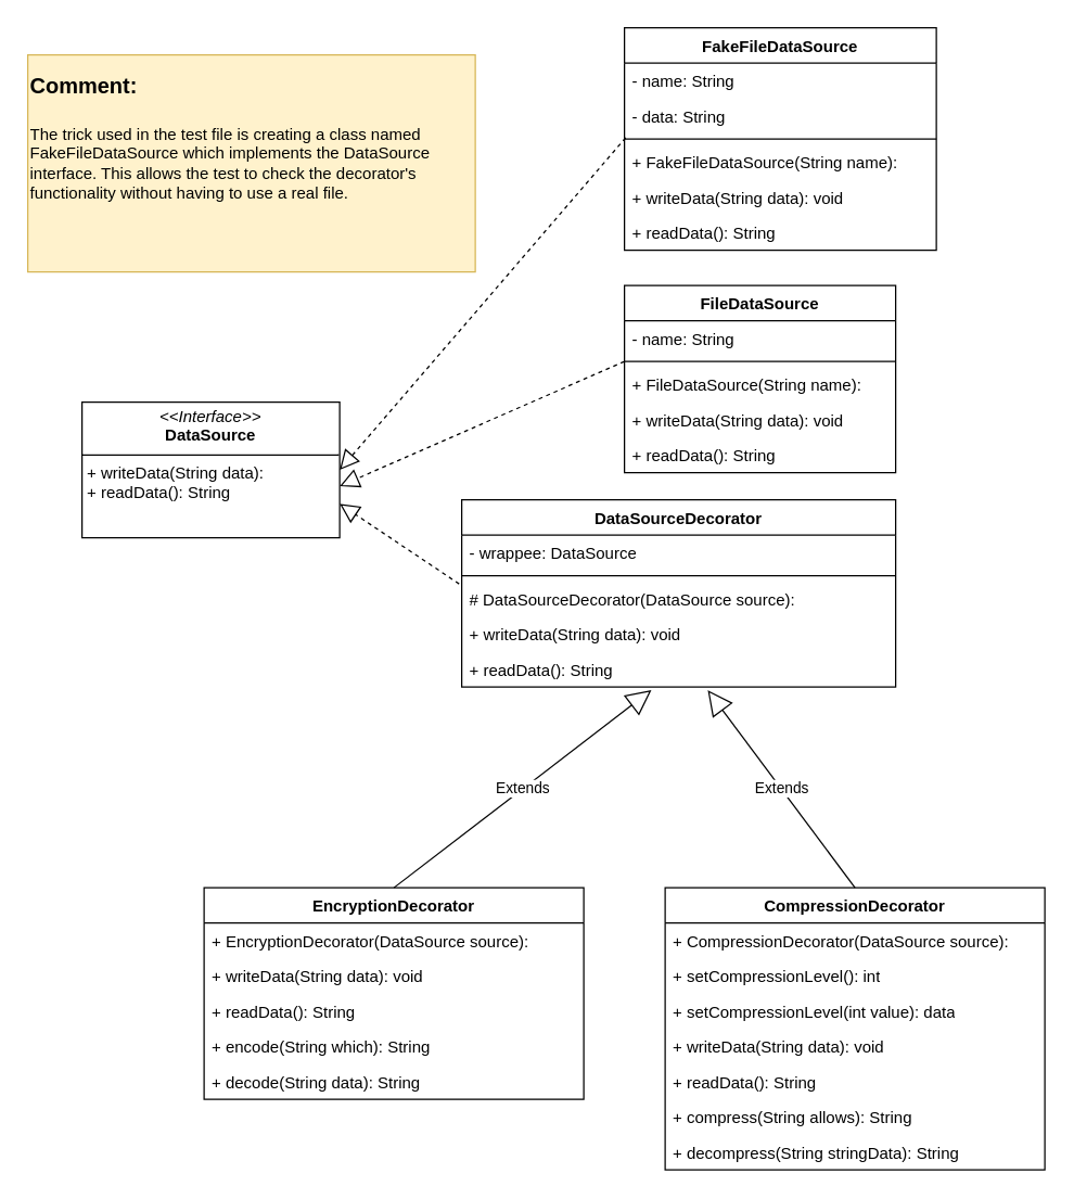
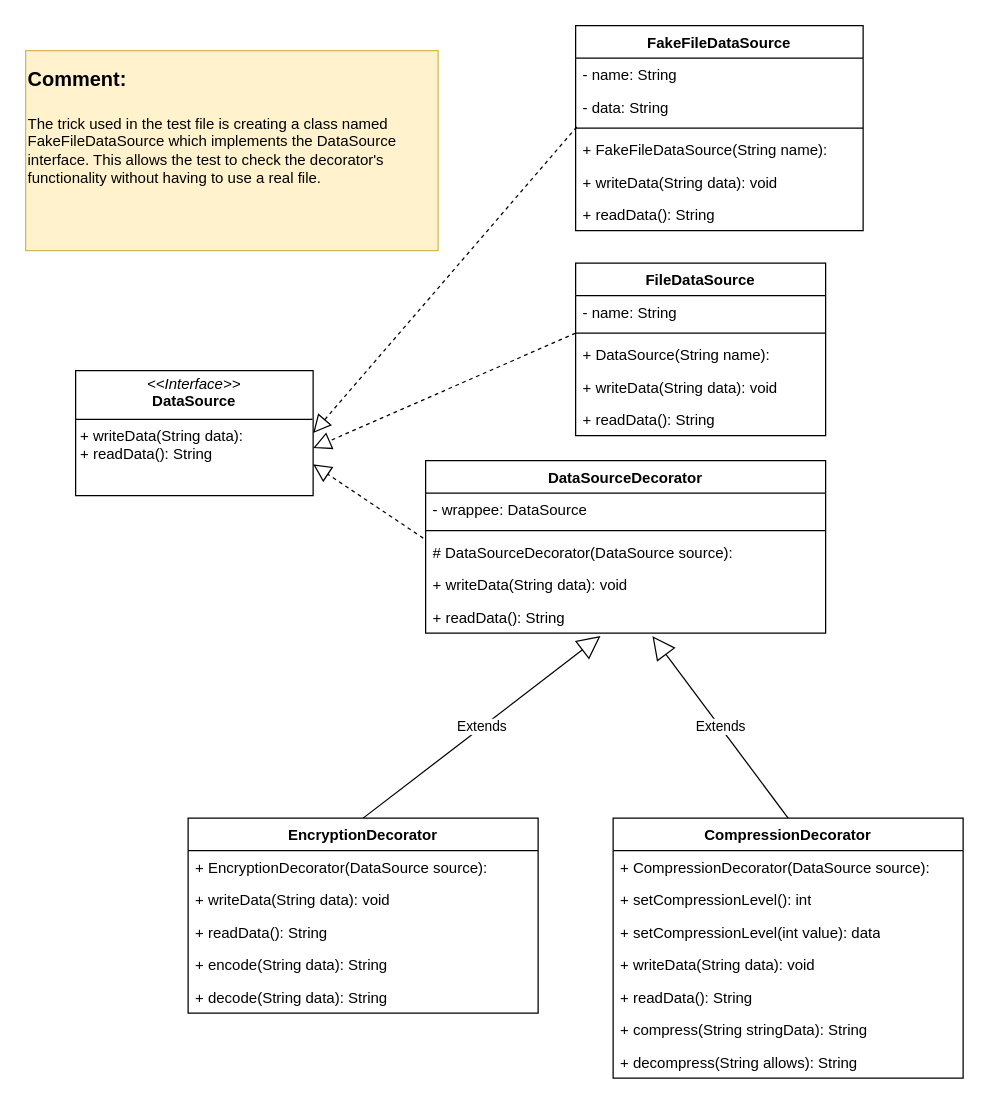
  <mxCell id="0" />
  <mxCell id="1" parent="0" />
  <mxCell id="2" value="FileDataSource" style="swimlane;fontStyle=1;align=center;verticalAlign=top;childLayout=stackLayout;horizontal=1;startSize=26;horizontalStack=0;resizeParent=1;resizeParentMax=0;resizeLast=0;collapsible=1;marginBottom=0;whiteSpace=wrap;html=1;" vertex="1" parent="1"><mxGeometry x="460" y="210" width="200" height="138" as="geometry"><mxRectangle x="470" y="330" width="120" height="30" as="alternateBounds" /></mxGeometry></mxCell>
  <mxCell id="3" value="- name: String" style="text;strokeColor=none;fillColor=none;align=left;verticalAlign=top;spacingLeft=4;spacingRight=4;overflow=hidden;rotatable=0;points=[[0,0.5],[1,0.5]];portConstraint=eastwest;whiteSpace=wrap;html=1;" vertex="1" parent="2"><mxGeometry y="26" width="200" height="26" as="geometry" /></mxCell>
  <mxCell id="4" value="" style="line;strokeWidth=1;fillColor=none;align=left;verticalAlign=middle;spacingTop=-1;spacingLeft=3;spacingRight=3;rotatable=0;labelPosition=right;points=[];portConstraint=eastwest;strokeColor=inherit;" vertex="1" parent="2"><mxGeometry y="52" width="200" height="8" as="geometry" /></mxCell>
- <mxCell id="5" value="+ FileDataSource(String name): " style="text;strokeColor=none;fillColor=none;align=left;verticalAlign=top;spacingLeft=4;spacingRight=4;overflow=hidden;rotatable=0;points=[[0,0.5],[1,0.5]];portConstraint=eastwest;whiteSpace=wrap;html=1;" vertex="1" parent="2"><mxGeometry y="60" width="200" height="26" as="geometry" /></mxCell>
+ <mxCell id="5" value="+ DataSource(String name): " style="text;strokeColor=none;fillColor=none;align=left;verticalAlign=top;spacingLeft=4;spacingRight=4;overflow=hidden;rotatable=0;points=[[0,0.5],[1,0.5]];portConstraint=eastwest;whiteSpace=wrap;html=1;" vertex="1" parent="2"><mxGeometry y="60" width="200" height="26" as="geometry" /></mxCell>
  <mxCell id="6" value="+ writeData(String data): void" style="text;strokeColor=none;fillColor=none;align=left;verticalAlign=top;spacingLeft=4;spacingRight=4;overflow=hidden;rotatable=0;points=[[0,0.5],[1,0.5]];portConstraint=eastwest;whiteSpace=wrap;html=1;" vertex="1" parent="2"><mxGeometry y="86" width="200" height="26" as="geometry" /></mxCell>
  <mxCell id="7" value="+ readData(): String" style="text;strokeColor=none;fillColor=none;align=left;verticalAlign=top;spacingLeft=4;spacingRight=4;overflow=hidden;rotatable=0;points=[[0,0.5],[1,0.5]];portConstraint=eastwest;whiteSpace=wrap;html=1;" vertex="1" parent="2"><mxGeometry y="112" width="200" height="26" as="geometry" /></mxCell>
  <mxCell id="8" value="DataSourceDecorator" style="swimlane;fontStyle=1;align=center;verticalAlign=top;childLayout=stackLayout;horizontal=1;startSize=26;horizontalStack=0;resizeParent=1;resizeParentMax=0;resizeLast=0;collapsible=1;marginBottom=0;whiteSpace=wrap;html=1;" vertex="1" parent="1"><mxGeometry x="340" y="368" width="320" height="138" as="geometry" /></mxCell>
  <mxCell id="9" value="- wrappee: DataSource" style="text;strokeColor=none;fillColor=none;align=left;verticalAlign=top;spacingLeft=4;spacingRight=4;overflow=hidden;rotatable=0;points=[[0,0.5],[1,0.5]];portConstraint=eastwest;whiteSpace=wrap;html=1;" vertex="1" parent="8"><mxGeometry y="26" width="320" height="26" as="geometry" /></mxCell>
  <mxCell id="10" value="" style="line;strokeWidth=1;fillColor=none;align=left;verticalAlign=middle;spacingTop=-1;spacingLeft=3;spacingRight=3;rotatable=0;labelPosition=right;points=[];portConstraint=eastwest;strokeColor=inherit;" vertex="1" parent="8"><mxGeometry y="52" width="320" height="8" as="geometry" /></mxCell>
  <mxCell id="11" value="# DataSourceDecorator(DataSource source): " style="text;strokeColor=none;fillColor=none;align=left;verticalAlign=top;spacingLeft=4;spacingRight=4;overflow=hidden;rotatable=0;points=[[0,0.5],[1,0.5]];portConstraint=eastwest;whiteSpace=wrap;html=1;" vertex="1" parent="8"><mxGeometry y="60" width="320" height="26" as="geometry" /></mxCell>
  <mxCell id="12" value="+ writeData(String data): void" style="text;strokeColor=none;fillColor=none;align=left;verticalAlign=top;spacingLeft=4;spacingRight=4;overflow=hidden;rotatable=0;points=[[0,0.5],[1,0.5]];portConstraint=eastwest;whiteSpace=wrap;html=1;" vertex="1" parent="8"><mxGeometry y="86" width="320" height="26" as="geometry" /></mxCell>
  <mxCell id="13" value="+ readData(): String" style="text;strokeColor=none;fillColor=none;align=left;verticalAlign=top;spacingLeft=4;spacingRight=4;overflow=hidden;rotatable=0;points=[[0,0.5],[1,0.5]];portConstraint=eastwest;whiteSpace=wrap;html=1;" vertex="1" parent="8"><mxGeometry y="112" width="320" height="26" as="geometry" /></mxCell>
  <mxCell id="14" value="EncryptionDecorator" style="swimlane;fontStyle=1;align=center;verticalAlign=top;childLayout=stackLayout;horizontal=1;startSize=26;horizontalStack=0;resizeParent=1;resizeParentMax=0;resizeLast=0;collapsible=1;marginBottom=0;whiteSpace=wrap;html=1;" vertex="1" parent="1"><mxGeometry x="150" y="654" width="280" height="156" as="geometry" /></mxCell>
  <mxCell id="15" value="+ EncryptionDecorator(DataSource source): " style="text;strokeColor=none;fillColor=none;align=left;verticalAlign=top;spacingLeft=4;spacingRight=4;overflow=hidden;rotatable=0;points=[[0,0.5],[1,0.5]];portConstraint=eastwest;whiteSpace=wrap;html=1;" vertex="1" parent="14"><mxGeometry y="26" width="280" height="26" as="geometry" /></mxCell>
  <mxCell id="16" value="+ writeData(String data): void" style="text;strokeColor=none;fillColor=none;align=left;verticalAlign=top;spacingLeft=4;spacingRight=4;overflow=hidden;rotatable=0;points=[[0,0.5],[1,0.5]];portConstraint=eastwest;whiteSpace=wrap;html=1;" vertex="1" parent="14"><mxGeometry y="52" width="280" height="26" as="geometry" /></mxCell>
  <mxCell id="17" value="+ readData(): String" style="text;strokeColor=none;fillColor=none;align=left;verticalAlign=top;spacingLeft=4;spacingRight=4;overflow=hidden;rotatable=0;points=[[0,0.5],[1,0.5]];portConstraint=eastwest;whiteSpace=wrap;html=1;" vertex="1" parent="14"><mxGeometry y="78" width="280" height="26" as="geometry" /></mxCell>
- <mxCell id="18" value="+ encode(String which): String" style="text;strokeColor=none;fillColor=none;align=left;verticalAlign=top;spacingLeft=4;spacingRight=4;overflow=hidden;rotatable=0;points=[[0,0.5],[1,0.5]];portConstraint=eastwest;whiteSpace=wrap;html=1;" vertex="1" parent="14"><mxGeometry y="104" width="280" height="26" as="geometry" /></mxCell>
+ <mxCell id="18" value="+ encode(String data): String" style="text;strokeColor=none;fillColor=none;align=left;verticalAlign=top;spacingLeft=4;spacingRight=4;overflow=hidden;rotatable=0;points=[[0,0.5],[1,0.5]];portConstraint=eastwest;whiteSpace=wrap;html=1;" vertex="1" parent="14"><mxGeometry y="104" width="280" height="26" as="geometry" /></mxCell>
  <mxCell id="19" value="+ decode(String data): String" style="text;strokeColor=none;fillColor=none;align=left;verticalAlign=top;spacingLeft=4;spacingRight=4;overflow=hidden;rotatable=0;points=[[0,0.5],[1,0.5]];portConstraint=eastwest;whiteSpace=wrap;html=1;" vertex="1" parent="14"><mxGeometry y="130" width="280" height="26" as="geometry" /></mxCell>
  <mxCell id="20" value="Extends" style="endArrow=block;endSize=16;endFill=0;html=1;rounded=0;exitX=0.5;exitY=0;exitDx=0;exitDy=0;entryX=0.437;entryY=1.09;entryDx=0;entryDy=0;entryPerimeter=0;" edge="1" parent="1" source="14" target="13"><mxGeometry width="160" relative="1" as="geometry"><mxPoint x="440" y="574" as="sourcePoint" /><mxPoint x="440" y="508" as="targetPoint" /></mxGeometry></mxCell>
  <mxCell id="21" value="CompressionDecorator" style="swimlane;fontStyle=1;align=center;verticalAlign=top;childLayout=stackLayout;horizontal=1;startSize=26;horizontalStack=0;resizeParent=1;resizeParentMax=0;resizeLast=0;collapsible=1;marginBottom=0;whiteSpace=wrap;html=1;" vertex="1" parent="1"><mxGeometry x="490" y="654" width="280" height="208" as="geometry" /></mxCell>
  <mxCell id="22" value="+ CompressionDecorator(DataSource source): " style="text;strokeColor=none;fillColor=none;align=left;verticalAlign=top;spacingLeft=4;spacingRight=4;overflow=hidden;rotatable=0;points=[[0,0.5],[1,0.5]];portConstraint=eastwest;whiteSpace=wrap;html=1;" vertex="1" parent="21"><mxGeometry y="26" width="280" height="26" as="geometry" /></mxCell>
  <mxCell id="23" value="+ setCompressionLevel(): int" style="text;strokeColor=none;fillColor=none;align=left;verticalAlign=top;spacingLeft=4;spacingRight=4;overflow=hidden;rotatable=0;points=[[0,0.5],[1,0.5]];portConstraint=eastwest;whiteSpace=wrap;html=1;" vertex="1" parent="21"><mxGeometry y="52" width="280" height="26" as="geometry" /></mxCell>
  <mxCell id="24" value="+ setCompressionLevel(int value): data" style="text;strokeColor=none;fillColor=none;align=left;verticalAlign=top;spacingLeft=4;spacingRight=4;overflow=hidden;rotatable=0;points=[[0,0.5],[1,0.5]];portConstraint=eastwest;whiteSpace=wrap;html=1;" vertex="1" parent="21"><mxGeometry y="78" width="280" height="26" as="geometry" /></mxCell>
  <mxCell id="25" value="+ writeData(String data): void" style="text;strokeColor=none;fillColor=none;align=left;verticalAlign=top;spacingLeft=4;spacingRight=4;overflow=hidden;rotatable=0;points=[[0,0.5],[1,0.5]];portConstraint=eastwest;whiteSpace=wrap;html=1;" vertex="1" parent="21"><mxGeometry y="104" width="280" height="26" as="geometry" /></mxCell>
  <mxCell id="26" value="+ readData(): String" style="text;strokeColor=none;fillColor=none;align=left;verticalAlign=top;spacingLeft=4;spacingRight=4;overflow=hidden;rotatable=0;points=[[0,0.5],[1,0.5]];portConstraint=eastwest;whiteSpace=wrap;html=1;" vertex="1" parent="21"><mxGeometry y="130" width="280" height="26" as="geometry" /></mxCell>
- <mxCell id="27" value="+ compress(String allows): String" style="text;strokeColor=none;fillColor=none;align=left;verticalAlign=top;spacingLeft=4;spacingRight=4;overflow=hidden;rotatable=0;points=[[0,0.5],[1,0.5]];portConstraint=eastwest;whiteSpace=wrap;html=1;" vertex="1" parent="21"><mxGeometry y="156" width="280" height="26" as="geometry" /></mxCell>
- <mxCell id="28" value="+ decompress(String stringData): String" style="text;strokeColor=none;fillColor=none;align=left;verticalAlign=top;spacingLeft=4;spacingRight=4;overflow=hidden;rotatable=0;points=[[0,0.5],[1,0.5]];portConstraint=eastwest;whiteSpace=wrap;html=1;" vertex="1" parent="21"><mxGeometry y="182" width="280" height="26" as="geometry" /></mxCell>
+ <mxCell id="27" value="+ compress(String stringData): String" style="text;strokeColor=none;fillColor=none;align=left;verticalAlign=top;spacingLeft=4;spacingRight=4;overflow=hidden;rotatable=0;points=[[0,0.5],[1,0.5]];portConstraint=eastwest;whiteSpace=wrap;html=1;" vertex="1" parent="21"><mxGeometry y="156" width="280" height="26" as="geometry" /></mxCell>
+ <mxCell id="28" value="+ decompress(String allows): String" style="text;strokeColor=none;fillColor=none;align=left;verticalAlign=top;spacingLeft=4;spacingRight=4;overflow=hidden;rotatable=0;points=[[0,0.5],[1,0.5]];portConstraint=eastwest;whiteSpace=wrap;html=1;" vertex="1" parent="21"><mxGeometry y="182" width="280" height="26" as="geometry" /></mxCell>
  <mxCell id="29" value="Extends" style="endArrow=block;endSize=16;endFill=0;html=1;rounded=0;exitX=0.5;exitY=0;exitDx=0;exitDy=0;entryX=0.567;entryY=1.092;entryDx=0;entryDy=0;entryPerimeter=0;" edge="1" parent="1" source="21" target="13"><mxGeometry width="160" relative="1" as="geometry"><mxPoint x="540" y="574" as="sourcePoint" /><mxPoint x="470" y="534" as="targetPoint" /></mxGeometry></mxCell>
  <mxCell id="30" value="&lt;p style=&quot;margin:0px;margin-top:4px;text-align:center;&quot;&gt;&lt;i&gt;&amp;lt;&amp;lt;Interface&amp;gt;&amp;gt;&lt;/i&gt;&lt;br&gt;&lt;b&gt;DataSource&lt;/b&gt;&lt;br&gt;&lt;/p&gt;&lt;hr size=&quot;1&quot; style=&quot;border-style:solid;&quot;&gt;&lt;p style=&quot;margin:0px;margin-left:4px;&quot;&gt;+ writeData(String data):&lt;br&gt;+ readData(): String&lt;/p&gt;" style="verticalAlign=top;align=left;overflow=fill;html=1;whiteSpace=wrap;" vertex="1" parent="1"><mxGeometry x="60" y="296" width="190" height="100" as="geometry" /></mxCell>
  <mxCell id="31" value="&lt;h1 style=&quot;margin-top: 0px;&quot;&gt;&lt;font size=&quot;3&quot;&gt;Comment:&lt;/font&gt;&lt;br&gt;&lt;/h1&gt;&lt;p&gt;The trick used in the test file is creating a class named FakeFileDataSource which implements the DataSource interface. This allows the test to check the decorator's functionality without having to use a real file.&lt;br&gt;&lt;/p&gt;" style="text;html=1;whiteSpace=wrap;overflow=hidden;rounded=0;fillColor=#fff2cc;strokeColor=#d6b656;" vertex="1" parent="1"><mxGeometry x="20" y="40" width="330" height="160" as="geometry" /></mxCell>
  <mxCell id="32" value="FakeFileDataSource" style="swimlane;fontStyle=1;align=center;verticalAlign=top;childLayout=stackLayout;horizontal=1;startSize=26;horizontalStack=0;resizeParent=1;resizeParentMax=0;resizeLast=0;collapsible=1;marginBottom=0;whiteSpace=wrap;html=1;" vertex="1" parent="1"><mxGeometry x="460" y="20" width="230" height="164" as="geometry" /></mxCell>
  <mxCell id="33" value="- name: String" style="text;strokeColor=none;fillColor=none;align=left;verticalAlign=top;spacingLeft=4;spacingRight=4;overflow=hidden;rotatable=0;points=[[0,0.5],[1,0.5]];portConstraint=eastwest;whiteSpace=wrap;html=1;" vertex="1" parent="32"><mxGeometry y="26" width="230" height="26" as="geometry" /></mxCell>
  <mxCell id="34" value="- data: String" style="text;strokeColor=none;fillColor=none;align=left;verticalAlign=top;spacingLeft=4;spacingRight=4;overflow=hidden;rotatable=0;points=[[0,0.5],[1,0.5]];portConstraint=eastwest;whiteSpace=wrap;html=1;" vertex="1" parent="32"><mxGeometry y="52" width="230" height="26" as="geometry" /></mxCell>
  <mxCell id="35" value="" style="line;strokeWidth=1;fillColor=none;align=left;verticalAlign=middle;spacingTop=-1;spacingLeft=3;spacingRight=3;rotatable=0;labelPosition=right;points=[];portConstraint=eastwest;strokeColor=inherit;" vertex="1" parent="32"><mxGeometry y="78" width="230" height="8" as="geometry" /></mxCell>
  <mxCell id="36" value="+ FakeFileDataSource(String name): " style="text;strokeColor=none;fillColor=none;align=left;verticalAlign=top;spacingLeft=4;spacingRight=4;overflow=hidden;rotatable=0;points=[[0,0.5],[1,0.5]];portConstraint=eastwest;whiteSpace=wrap;html=1;" vertex="1" parent="32"><mxGeometry y="86" width="230" height="26" as="geometry" /></mxCell>
  <mxCell id="37" value="+ writeData(String data): void" style="text;strokeColor=none;fillColor=none;align=left;verticalAlign=top;spacingLeft=4;spacingRight=4;overflow=hidden;rotatable=0;points=[[0,0.5],[1,0.5]];portConstraint=eastwest;whiteSpace=wrap;html=1;" vertex="1" parent="32"><mxGeometry y="112" width="230" height="26" as="geometry" /></mxCell>
  <mxCell id="38" value="+ readData(): String" style="text;strokeColor=none;fillColor=none;align=left;verticalAlign=top;spacingLeft=4;spacingRight=4;overflow=hidden;rotatable=0;points=[[0,0.5],[1,0.5]];portConstraint=eastwest;whiteSpace=wrap;html=1;" vertex="1" parent="32"><mxGeometry y="138" width="230" height="26" as="geometry" /></mxCell>
  <mxCell id="39" value="" style="endArrow=block;dashed=1;endFill=0;endSize=12;html=1;rounded=0;entryX=1;entryY=0.5;entryDx=0;entryDy=0;exitX=0.004;exitY=0.375;exitDx=0;exitDy=0;exitPerimeter=0;" edge="1" parent="1" source="35" target="30"><mxGeometry width="160" relative="1" as="geometry"><mxPoint x="310" y="390" as="sourcePoint" /><mxPoint x="320" y="280" as="targetPoint" /><Array as="points"><mxPoint x="350" y="230" /></Array></mxGeometry></mxCell>
  <mxCell id="40" value="" style="endArrow=block;dashed=1;endFill=0;endSize=12;html=1;rounded=0;exitX=0;exitY=-0.154;exitDx=0;exitDy=0;exitPerimeter=0;" edge="1" parent="1" source="5"><mxGeometry width="160" relative="1" as="geometry"><mxPoint x="310" y="320" as="sourcePoint" /><mxPoint x="250" y="358" as="targetPoint" /></mxGeometry></mxCell>
  <mxCell id="41" value="" style="endArrow=block;dashed=1;endFill=0;endSize=12;html=1;rounded=0;entryX=1;entryY=0.75;entryDx=0;entryDy=0;exitX=-0.006;exitY=0.077;exitDx=0;exitDy=0;exitPerimeter=0;" edge="1" parent="1" source="11" target="30"><mxGeometry width="160" relative="1" as="geometry"><mxPoint x="180" y="500" as="sourcePoint" /><mxPoint x="340" y="500" as="targetPoint" /></mxGeometry></mxCell>
